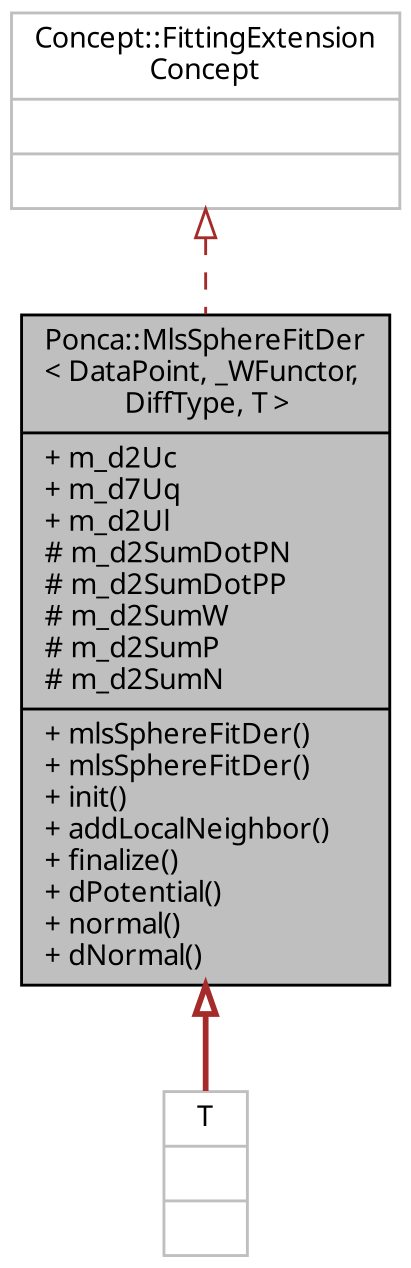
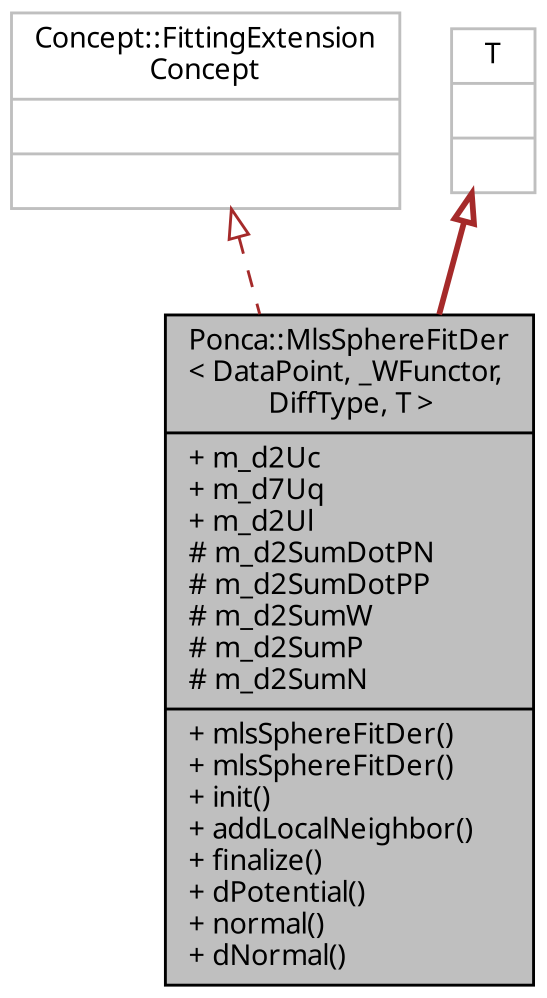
  digraph {
    fontname="Noto Sans"
    node [color=grey75 fontname="Noto Sans" fontsize=10 shape=record]
    edge [arrowtail=onormal color=brown dir=back fontname="Noto Sans" fontsize=10 labelfontname=Helvetica labelfontsize=10]
    n1 [color=black fillcolor=grey75 fontcolor=black height=0.2 label="{Ponca::MlsSphereFitDer\l\< DataPoint, _WFunctor,\l DiffType, T \>\n|+ m_d2Uc\l+ m_d7Uq\l+ m_d2Ul\l# m_d2SumDotPN\l# m_d2SumDotPP\l# m_d2SumW\l# m_d2SumP\l# m_d2SumN\l|+ mlsSphereFitDer()\l+ mlsSphereFitDer()\l+ init()\l+ addLocalNeighbor()\l+ finalize()\l+ dPotential()\l+ normal()\l+ dNormal()\l}" style=filled width=0.4]
    n2 [height=0.2 label="{Concept::FittingExtension\lConcept\n||}" width=0.4]
    n3 [height=0.2 label="{T\n||}" width=0.4]
    n2 -> n1 [style=dashed]
-   n1 -> n3 [style=bold]
+   n3 -> n1 [style=bold]
  }
